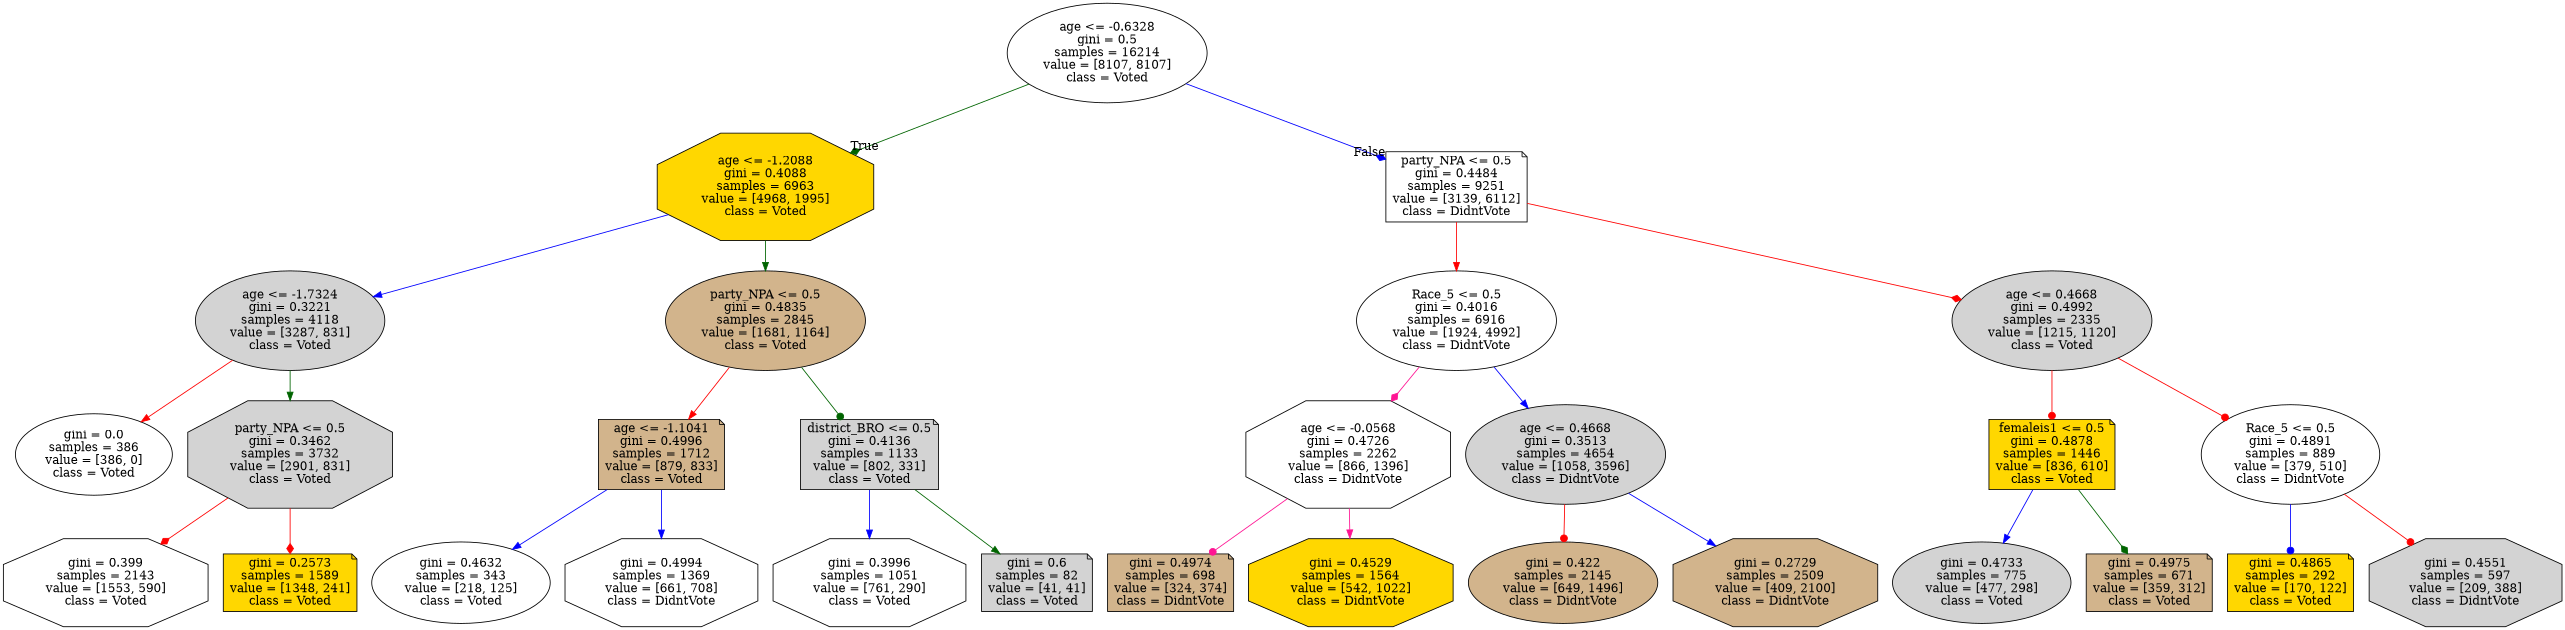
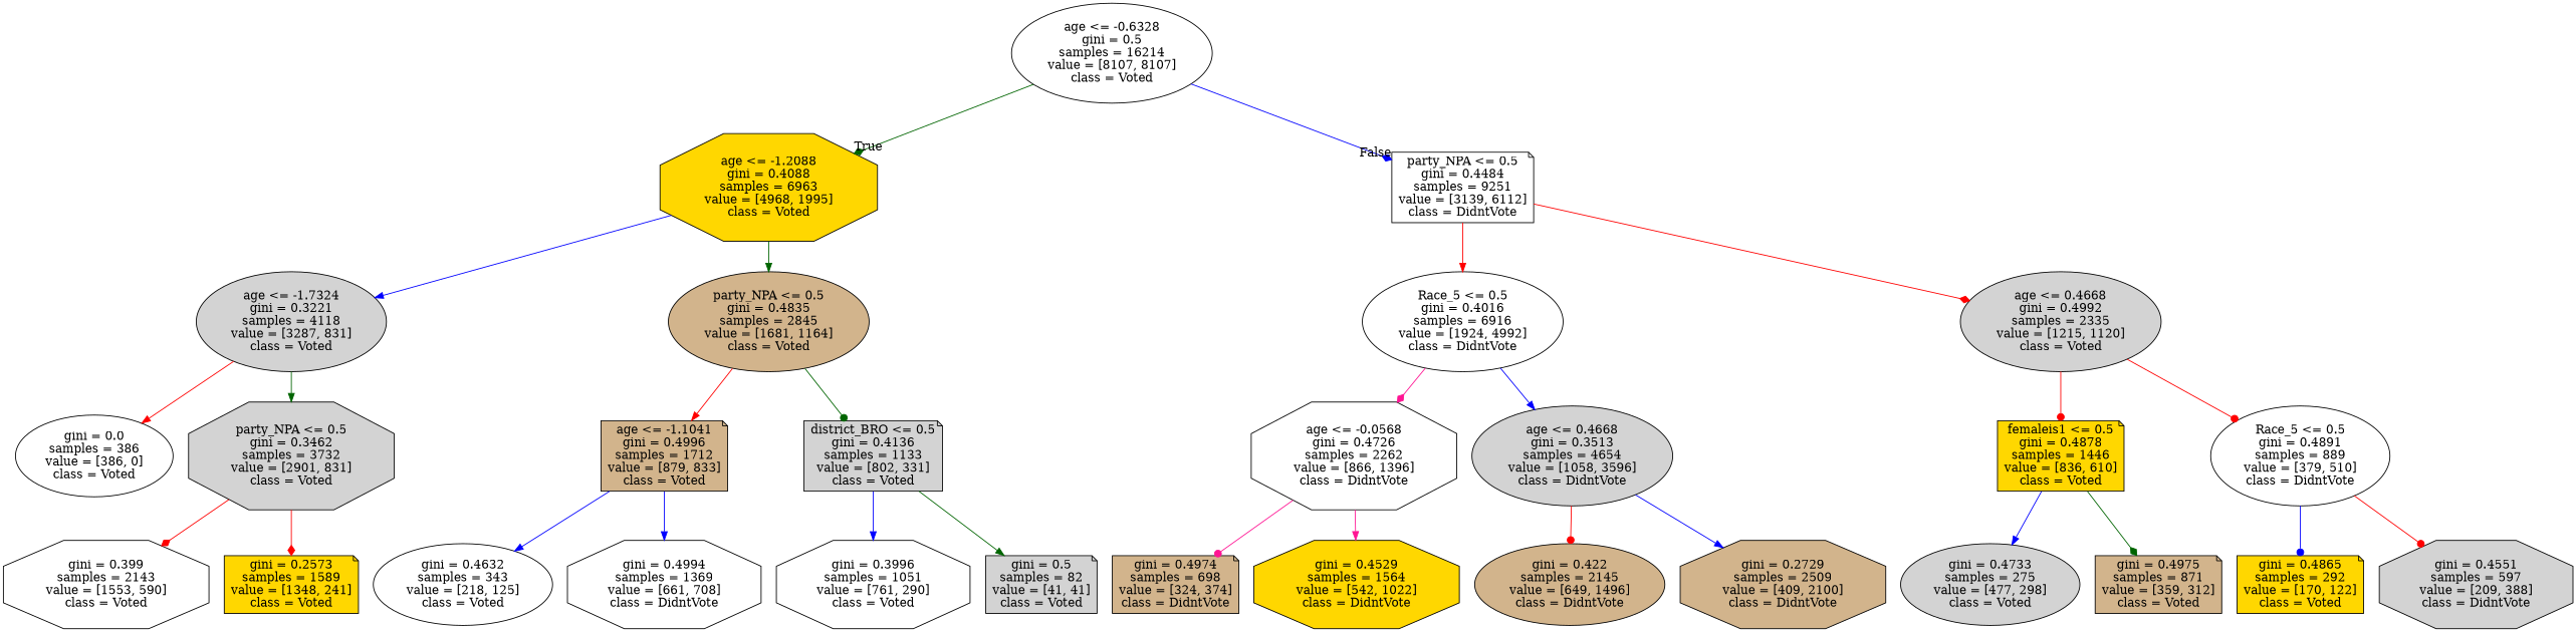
  digraph {
    node [fillcolor=white shape=ellipse style=filled]
    edge [arrowhead=normal color=red]
    n1 [label="age <= -0.6328\ngini = 0.5\nsamples = 16214\nvalue = [8107, 8107]\nclass = Voted"]
    n2 [fillcolor=gold label="age <= -1.2088\ngini = 0.4088\nsamples = 6963\nvalue = [4968, 1995]\nclass = Voted" shape=octagon]
    n3 [label="party_NPA <= 0.5\ngini = 0.4484\nsamples = 9251\nvalue = [3139, 6112]\nclass = DidntVote" shape=note]
    n4 [fillcolor=lightgrey label="age <= -1.7324\ngini = 0.3221\nsamples = 4118\nvalue = [3287, 831]\nclass = Voted"]
    n5 [fillcolor=tan label="party_NPA <= 0.5\ngini = 0.4835\nsamples = 2845\nvalue = [1681, 1164]\nclass = Voted"]
    n6 [label="Race_5 <= 0.5\ngini = 0.4016\nsamples = 6916\nvalue = [1924, 4992]\nclass = DidntVote"]
    n7 [fillcolor=lightgrey label="age <= 0.4668\ngini = 0.4992\nsamples = 2335\nvalue = [1215, 1120]\nclass = Voted"]
    n8 [label="gini = 0.0\nsamples = 386\nvalue = [386, 0]\nclass = Voted"]
    n9 [fillcolor=lightgrey label="party_NPA <= 0.5\ngini = 0.3462\nsamples = 3732\nvalue = [2901, 831]\nclass = Voted" shape=octagon]
    n10 [fillcolor=tan label="age <= -1.1041\ngini = 0.4996\nsamples = 1712\nvalue = [879, 833]\nclass = Voted" shape=note]
    n11 [fillcolor=lightgrey label="district_BRO <= 0.5\ngini = 0.4136\nsamples = 1133\nvalue = [802, 331]\nclass = Voted" shape=note]
    n12 [label="gini = 0.399\nsamples = 2143\nvalue = [1553, 590]\nclass = Voted" shape=octagon]
    n13 [fillcolor=gold label="gini = 0.2573\nsamples = 1589\nvalue = [1348, 241]\nclass = Voted" shape=note]
    n14 [label="gini = 0.4632\nsamples = 343\nvalue = [218, 125]\nclass = Voted"]
    n15 [label="gini = 0.4994\nsamples = 1369\nvalue = [661, 708]\nclass = DidntVote" shape=octagon]
    n16 [label="gini = 0.3996\nsamples = 1051\nvalue = [761, 290]\nclass = Voted" shape=octagon]
-   n17 [fillcolor=lightgrey label="gini = 0.6\nsamples = 82\nvalue = [41, 41]\nclass = Voted" shape=note]
+   n17 [fillcolor=lightgrey label="gini = 0.5\nsamples = 82\nvalue = [41, 41]\nclass = Voted" shape=note]
    n18 [label="age <= -0.0568\ngini = 0.4726\nsamples = 2262\nvalue = [866, 1396]\nclass = DidntVote" shape=octagon]
    n19 [fillcolor=lightgrey label="age <= 0.4668\ngini = 0.3513\nsamples = 4654\nvalue = [1058, 3596]\nclass = DidntVote"]
    n20 [fillcolor=gold label="femaleis1 <= 0.5\ngini = 0.4878\nsamples = 1446\nvalue = [836, 610]\nclass = Voted" shape=note]
    n21 [label="Race_5 <= 0.5\ngini = 0.4891\nsamples = 889\nvalue = [379, 510]\nclass = DidntVote"]
    n22 [fillcolor=tan label="gini = 0.4974\nsamples = 698\nvalue = [324, 374]\nclass = DidntVote" shape=note]
    n23 [fillcolor=gold label="gini = 0.4529\nsamples = 1564\nvalue = [542, 1022]\nclass = DidntVote" shape=octagon]
    n24 [fillcolor=tan label="gini = 0.422\nsamples = 2145\nvalue = [649, 1496]\nclass = DidntVote"]
    n25 [fillcolor=tan label="gini = 0.2729\nsamples = 2509\nvalue = [409, 2100]\nclass = DidntVote" shape=octagon]
-   n26 [fillcolor=lightgrey label="gini = 0.4733\nsamples = 775\nvalue = [477, 298]\nclass = Voted"]
-   n27 [fillcolor=tan label="gini = 0.4975\nsamples = 671\nvalue = [359, 312]\nclass = Voted" shape=note]
+   n26 [fillcolor=lightgrey label="gini = 0.4733\nsamples = 275\nvalue = [477, 298]\nclass = Voted"]
+   n27 [fillcolor=tan label="gini = 0.4975\nsamples = 871\nvalue = [359, 312]\nclass = Voted" shape=note]
    n28 [fillcolor=gold label="gini = 0.4865\nsamples = 292\nvalue = [170, 122]\nclass = Voted" shape=note]
    n29 [fillcolor=lightgrey label="gini = 0.4551\nsamples = 597\nvalue = [209, 388]\nclass = DidntVote" shape=octagon]
    n1 -> n2 [arrowhead=diamond color=darkgreen headlabel=True labelangle=45 labeldistance=2.5]
    n1 -> n3 [arrowhead=diamond color=blue headlabel=False labelangle=-45 labeldistance=2.5]
    n2 -> n4 [color=blue]
    n2 -> n5 [color=darkgreen]
    n3 -> n6
    n3 -> n7 [arrowhead=diamond]
    n4 -> n8
    n4 -> n9 [color=darkgreen]
    n5 -> n10
    n5 -> n11 [arrowhead=dot color=darkgreen]
    n6 -> n18 [arrowhead=diamond color=deeppink]
    n6 -> n19 [color=blue]
    n7 -> n20 [arrowhead=dot]
    n7 -> n21 [arrowhead=dot]
    n9 -> n12 [arrowhead=diamond]
    n9 -> n13 [arrowhead=diamond]
    n10 -> n14 [color=blue]
    n10 -> n15 [color=blue]
    n11 -> n16 [color=blue]
    n11 -> n17 [color=darkgreen]
    n18 -> n22 [arrowhead=dot color=deeppink]
    n18 -> n23 [color=deeppink]
    n19 -> n24 [arrowhead=dot]
    n19 -> n25 [color=blue]
    n20 -> n26 [color=blue]
    n20 -> n27 [arrowhead=diamond color=darkgreen]
    n21 -> n28 [arrowhead=dot color=blue]
    n21 -> n29 [arrowhead=dot]
  }
